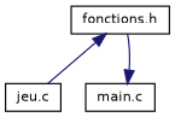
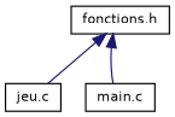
  digraph {
    node [color=black fillcolor=white fontname=Helvetica fontsize=10 shape=record style=filled]
    edge [color=midnightblue dir=back fontname=Helvetica fontsize=10 labelfontname=Helvetica labelfontsize=10 style=solid]
    n1 [height=0.2 label="fonctions.h" width=0.4]
    n2 [height=0.2 label="jeu.c" width=0.4]
    n3 [height=0.2 label="main.c" width=0.4]
    n1 -> n2
-   n3 -> n1
+   n1 -> n3
  }
